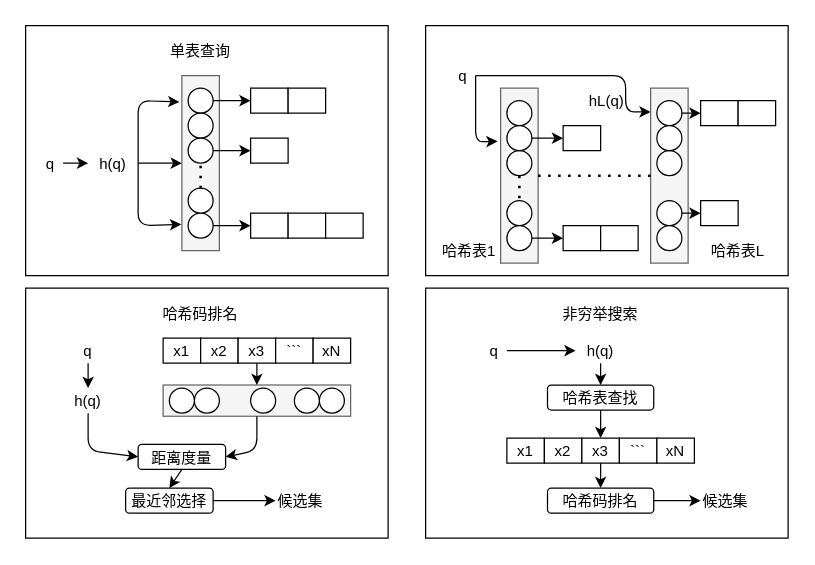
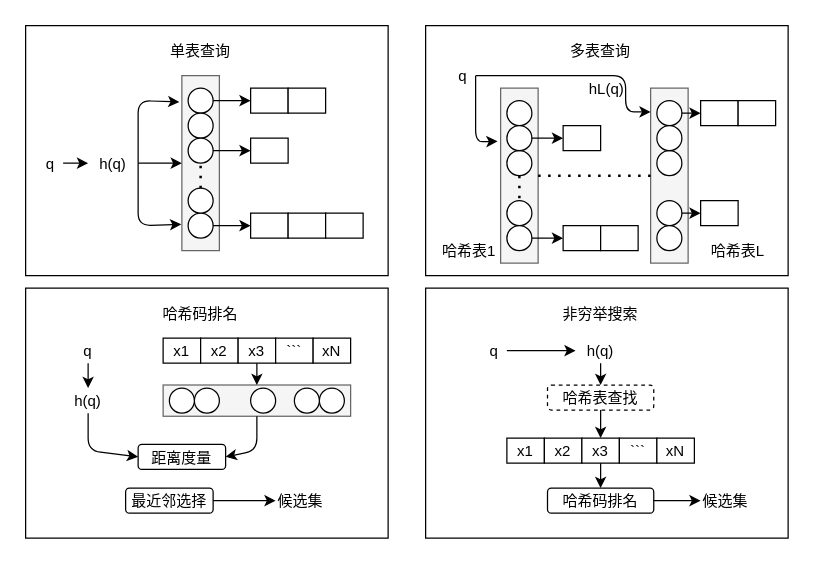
  <mxCell id="0" />
  <mxCell id="1" parent="0" />
  <mxCell id="2" value="" style="rounded=0;" parent="1" vertex="1"><mxGeometry x="20" y="20" width="290" height="200" as="geometry" /></mxCell>
  <mxCell id="3" value="" style="rounded=0;" parent="1" vertex="1"><mxGeometry x="340" y="20" width="290" height="200" as="geometry" /></mxCell>
  <mxCell id="4" value="" style="rounded=0;" parent="1" vertex="1"><mxGeometry x="20" y="230" width="290" height="200" as="geometry" /></mxCell>
  <mxCell id="5" value="" style="rounded=0;" parent="1" vertex="1"><mxGeometry x="340" y="230" width="290" height="200" as="geometry" /></mxCell>
  <mxCell id="6" value="单表查询" style="text;strokeColor=none;fillColor=none;align=center;verticalAlign=middle;rounded=0;" parent="1" vertex="1"><mxGeometry x="130" y="30" width="60" height="20" as="geometry" /></mxCell>
+ <mxCell id="7" value="多表查询" style="text;strokeColor=none;fillColor=none;align=center;verticalAlign=middle;rounded=0;" parent="1" vertex="1"><mxGeometry x="455" y="30" width="50" height="20" as="geometry" /></mxCell>
  <mxCell id="8" value="" style="rounded=0;fillColor=#f5f5f5;strokeColor=#666666;fontColor=#333333;" parent="1" vertex="1"><mxGeometry x="145" y="60" width="30" height="140" as="geometry" /></mxCell>
  <mxCell id="9" value="q" style="text;strokeColor=none;fillColor=none;align=center;verticalAlign=middle;rounded=0;" parent="1" vertex="1"><mxGeometry x="30" y="120" width="20" height="20" as="geometry" /></mxCell>
  <mxCell id="10" value="h(q)" style="text;strokeColor=none;fillColor=none;align=center;verticalAlign=middle;rounded=0;" parent="1" vertex="1"><mxGeometry x="70" y="120" width="40" height="20" as="geometry" /></mxCell>
  <mxCell id="11" value="" style="endArrow=classic;exitX=1;exitY=0.5;exitDx=0;exitDy=0;entryX=0;entryY=0.5;entryDx=0;entryDy=0;" parent="1" source="9" target="10" edge="1"><mxGeometry width="50" height="50" relative="1" as="geometry"><mxPoint x="60" y="210" as="sourcePoint" /><mxPoint x="110" y="160" as="targetPoint" /></mxGeometry></mxCell>
  <mxCell id="12" value="" style="endArrow=classic;exitX=1;exitY=0.5;exitDx=0;exitDy=0;entryX=0;entryY=0.5;entryDx=0;entryDy=0;" parent="1" source="10" target="8" edge="1"><mxGeometry width="50" height="50" relative="1" as="geometry"><mxPoint x="100" y="160" as="sourcePoint" /><mxPoint x="150" y="110" as="targetPoint" /></mxGeometry></mxCell>
  <mxCell id="13" value="" style="endArrow=classic;exitX=1;exitY=0.5;exitDx=0;exitDy=0;entryX=-0.067;entryY=0.15;entryDx=0;entryDy=0;entryPerimeter=0;" parent="1" source="10" target="8" edge="1"><mxGeometry width="50" height="50" relative="1" as="geometry"><mxPoint x="80" y="210" as="sourcePoint" /><mxPoint x="-40" y="210" as="targetPoint" /><Array as="points"><mxPoint x="110" y="80" /></Array></mxGeometry></mxCell>
  <mxCell id="14" value="" style="endArrow=classic;exitX=1;exitY=0.5;exitDx=0;exitDy=0;entryX=-0.017;entryY=0.85;entryDx=0;entryDy=0;entryPerimeter=0;" parent="1" source="10" target="8" edge="1"><mxGeometry width="50" height="50" relative="1" as="geometry"><mxPoint x="80" y="210" as="sourcePoint" /><mxPoint x="130" y="160" as="targetPoint" /><Array as="points"><mxPoint x="110" y="180" /></Array></mxGeometry></mxCell>
  <mxCell id="15" value="" style="ellipse;aspect=fixed;" parent="1" vertex="1"><mxGeometry x="150" y="70" width="20" height="20" as="geometry" /></mxCell>
  <mxCell id="16" value="" style="ellipse;aspect=fixed;" parent="1" vertex="1"><mxGeometry x="150" y="90" width="20" height="20" as="geometry" /></mxCell>
  <mxCell id="17" value="" style="ellipse;aspect=fixed;" parent="1" vertex="1"><mxGeometry x="150" y="110" width="20" height="20" as="geometry" /></mxCell>
  <mxCell id="18" value="" style="ellipse;aspect=fixed;" parent="1" vertex="1"><mxGeometry x="150" y="170" width="20" height="20" as="geometry" /></mxCell>
  <mxCell id="19" value="" style="ellipse;aspect=fixed;" parent="1" vertex="1"><mxGeometry x="150" y="150" width="20" height="20" as="geometry" /></mxCell>
  <mxCell id="20" value="" style="endArrow=none;dashed=1;dashPattern=1 3;strokeWidth=2;entryX=0.5;entryY=1;entryDx=0;entryDy=0;exitX=0.5;exitY=0;exitDx=0;exitDy=0;" parent="1" source="19" target="17" edge="1"><mxGeometry width="50" height="50" relative="1" as="geometry"><mxPoint x="290" y="230" as="sourcePoint" /><mxPoint x="340" y="180" as="targetPoint" /></mxGeometry></mxCell>
  <mxCell id="21" value="" style="endArrow=classic;entryX=0;entryY=0.5;entryDx=0;entryDy=0;" parent="1" source="15" target="22" edge="1"><mxGeometry width="50" height="50" relative="1" as="geometry"><mxPoint x="290" y="230" as="sourcePoint" /><mxPoint x="340" y="180" as="targetPoint" /></mxGeometry></mxCell>
  <mxCell id="22" value="" style="rounded=0;" parent="1" vertex="1"><mxGeometry x="200" y="70" width="30" height="20" as="geometry" /></mxCell>
  <mxCell id="23" value="" style="rounded=0;" parent="1" vertex="1"><mxGeometry x="230" y="70" width="30" height="20" as="geometry" /></mxCell>
  <mxCell id="24" value="" style="rounded=0;" parent="1" vertex="1"><mxGeometry x="200" y="170" width="30" height="20" as="geometry" /></mxCell>
  <mxCell id="25" value="" style="rounded=0;" parent="1" vertex="1"><mxGeometry x="230" y="170" width="30" height="20" as="geometry" /></mxCell>
  <mxCell id="26" value="" style="rounded=0;" parent="1" vertex="1"><mxGeometry x="260" y="170" width="30" height="20" as="geometry" /></mxCell>
  <mxCell id="27" value="" style="endArrow=classic;exitX=1;exitY=0.5;exitDx=0;exitDy=0;" parent="1" source="18" edge="1"><mxGeometry width="50" height="50" relative="1" as="geometry"><mxPoint x="290" y="230" as="sourcePoint" /><mxPoint x="200" y="180" as="targetPoint" /></mxGeometry></mxCell>
  <mxCell id="28" value="" style="rounded=0;" parent="1" vertex="1"><mxGeometry x="200" y="110" width="30" height="20" as="geometry" /></mxCell>
  <mxCell id="29" value="" style="endArrow=classic;entryX=0;entryY=0.5;entryDx=0;entryDy=0;exitX=1;exitY=0.5;exitDx=0;exitDy=0;" parent="1" source="17" target="28" edge="1"><mxGeometry width="50" height="50" relative="1" as="geometry"><mxPoint x="180" y="90" as="sourcePoint" /><mxPoint x="210" y="90" as="targetPoint" /></mxGeometry></mxCell>
  <mxCell id="30" value="哈希码排名" style="text;strokeColor=none;fillColor=none;align=center;verticalAlign=middle;rounded=0;" parent="1" vertex="1"><mxGeometry x="127.5" y="240" width="65" height="20" as="geometry" /></mxCell>
  <mxCell id="31" value="" style="rounded=0;fillColor=#f5f5f5;strokeColor=#666666;fontColor=#333333;" parent="1" vertex="1"><mxGeometry x="400" y="70" width="30" height="140" as="geometry" /></mxCell>
  <mxCell id="32" value="" style="ellipse;aspect=fixed;" parent="1" vertex="1"><mxGeometry x="405" y="80" width="20" height="20" as="geometry" /></mxCell>
  <mxCell id="33" value="" style="ellipse;aspect=fixed;" parent="1" vertex="1"><mxGeometry x="405" y="120" width="20" height="20" as="geometry" /></mxCell>
  <mxCell id="34" value="" style="ellipse;aspect=fixed;" parent="1" vertex="1"><mxGeometry x="405" y="160" width="20" height="20" as="geometry" /></mxCell>
  <mxCell id="35" value="" style="rounded=0;fillColor=#f5f5f5;strokeColor=#666666;fontColor=#333333;" parent="1" vertex="1"><mxGeometry x="520" y="70" width="30" height="140" as="geometry" /></mxCell>
  <mxCell id="36" value="" style="ellipse;aspect=fixed;" parent="1" vertex="1"><mxGeometry x="525" y="80" width="20" height="20" as="geometry" /></mxCell>
  <mxCell id="37" value="" style="ellipse;aspect=fixed;" parent="1" vertex="1"><mxGeometry x="525" y="120" width="20" height="20" as="geometry" /></mxCell>
  <mxCell id="38" value="" style="ellipse;aspect=fixed;" parent="1" vertex="1"><mxGeometry x="525" y="160" width="20" height="20" as="geometry" /></mxCell>
  <mxCell id="39" value="" style="ellipse;aspect=fixed;" parent="1" vertex="1"><mxGeometry x="405" y="100" width="20" height="20" as="geometry" /></mxCell>
  <mxCell id="40" value="" style="ellipse;aspect=fixed;" parent="1" vertex="1"><mxGeometry x="405" y="180" width="20" height="20" as="geometry" /></mxCell>
  <mxCell id="41" value="" style="ellipse;aspect=fixed;" parent="1" vertex="1"><mxGeometry x="525" y="100" width="20" height="20" as="geometry" /></mxCell>
  <mxCell id="42" value="" style="ellipse;aspect=fixed;" parent="1" vertex="1"><mxGeometry x="525" y="180" width="20" height="20" as="geometry" /></mxCell>
  <mxCell id="43" value="q" style="text;strokeColor=none;fillColor=none;align=center;verticalAlign=middle;rounded=0;" parent="1" vertex="1"><mxGeometry x="360" y="50" width="20" height="20" as="geometry" /></mxCell>
  <mxCell id="44" value="" style="endArrow=classic;exitX=1;exitY=0.5;exitDx=0;exitDy=0;entryX=0;entryY=0.136;entryDx=0;entryDy=0;entryPerimeter=0;" parent="1" source="43" target="35" edge="1"><mxGeometry width="50" height="50" relative="1" as="geometry"><mxPoint x="460" y="-20" as="sourcePoint" /><mxPoint x="510" y="-70" as="targetPoint" /><Array as="points"><mxPoint x="500" y="60" /><mxPoint x="500" y="89" /></Array></mxGeometry></mxCell>
  <mxCell id="45" value="" style="endArrow=classic;exitX=1;exitY=0.5;exitDx=0;exitDy=0;entryX=-0.083;entryY=0.304;entryDx=0;entryDy=0;entryPerimeter=0;" parent="1" source="43" target="31" edge="1"><mxGeometry width="50" height="50" relative="1" as="geometry"><mxPoint x="170" y="-30" as="sourcePoint" /><mxPoint x="220" y="-80" as="targetPoint" /><Array as="points"><mxPoint x="380" y="113" /></Array></mxGeometry></mxCell>
  <mxCell id="46" value="" style="endArrow=none;dashed=1;dashPattern=1 3;strokeWidth=2;entryX=0.5;entryY=0;entryDx=0;entryDy=0;exitX=0.5;exitY=1;exitDx=0;exitDy=0;" parent="1" source="33" target="34" edge="1"><mxGeometry width="50" height="50" relative="1" as="geometry"><mxPoint x="460" y="-40" as="sourcePoint" /><mxPoint x="510" y="-90" as="targetPoint" /></mxGeometry></mxCell>
  <mxCell id="47" value="" style="endArrow=none;dashed=1;dashPattern=1 3;strokeWidth=2;exitX=1;exitY=0.5;exitDx=0;exitDy=0;entryX=0;entryY=0.5;entryDx=0;entryDy=0;" parent="1" source="31" target="35" edge="1"><mxGeometry width="50" height="50" relative="1" as="geometry"><mxPoint x="450" y="170" as="sourcePoint" /><mxPoint x="500" y="120" as="targetPoint" /></mxGeometry></mxCell>
  <mxCell id="48" value="" style="rounded=0;" parent="1" vertex="1"><mxGeometry x="450" y="100" width="30" height="20" as="geometry" /></mxCell>
  <mxCell id="49" value="" style="endArrow=classic;exitX=1;exitY=0.5;exitDx=0;exitDy=0;entryX=0;entryY=0.5;entryDx=0;entryDy=0;" parent="1" source="39" target="48" edge="1"><mxGeometry width="50" height="50" relative="1" as="geometry"><mxPoint x="480" y="-40" as="sourcePoint" /><mxPoint x="530" y="-90" as="targetPoint" /></mxGeometry></mxCell>
  <mxCell id="50" value="" style="rounded=0;" parent="1" vertex="1"><mxGeometry x="450" y="180" width="30" height="20" as="geometry" /></mxCell>
  <mxCell id="51" value="" style="endArrow=classic;exitX=1;exitY=0.5;exitDx=0;exitDy=0;entryX=0;entryY=0.5;entryDx=0;entryDy=0;" parent="1" source="40" target="50" edge="1"><mxGeometry width="50" height="50" relative="1" as="geometry"><mxPoint x="440" y="280" as="sourcePoint" /><mxPoint x="490" y="230" as="targetPoint" /></mxGeometry></mxCell>
  <mxCell id="52" value="" style="rounded=0;" parent="1" vertex="1"><mxGeometry x="480" y="180" width="30" height="20" as="geometry" /></mxCell>
  <mxCell id="53" value="" style="rounded=0;" parent="1" vertex="1"><mxGeometry x="560" y="80" width="30" height="20" as="geometry" /></mxCell>
  <mxCell id="54" value="" style="rounded=0;" parent="1" vertex="1"><mxGeometry x="590" y="80" width="30" height="20" as="geometry" /></mxCell>
  <mxCell id="55" value="" style="endArrow=classic;exitX=1;exitY=0.5;exitDx=0;exitDy=0;entryX=0;entryY=0.5;entryDx=0;entryDy=0;" parent="1" source="36" target="53" edge="1"><mxGeometry width="50" height="50" relative="1" as="geometry"><mxPoint x="630" y="-10" as="sourcePoint" /><mxPoint x="680" y="-60" as="targetPoint" /></mxGeometry></mxCell>
  <mxCell id="56" value="" style="rounded=0;" parent="1" vertex="1"><mxGeometry x="560" y="160" width="30" height="20" as="geometry" /></mxCell>
  <mxCell id="57" value="" style="endArrow=classic;exitX=1;exitY=0.5;exitDx=0;exitDy=0;entryX=0;entryY=0.5;entryDx=0;entryDy=0;" parent="1" source="38" target="56" edge="1"><mxGeometry width="50" height="50" relative="1" as="geometry"><mxPoint x="580" y="-10" as="sourcePoint" /><mxPoint x="630" y="-60" as="targetPoint" /></mxGeometry></mxCell>
  <mxCell id="58" value="哈希表1" style="text;strokeColor=none;fillColor=none;align=center;verticalAlign=middle;rounded=0;" parent="1" vertex="1"><mxGeometry x="350" y="190" width="50" height="20" as="geometry" /></mxCell>
- <mxCell id="59" value="hL(q)" style="text;strokeColor=none;fillColor=none;align=center;verticalAlign=middle;rounded=0;" parent="1" vertex="1"><mxGeometry x="465" y="70" width="40" height="20" as="geometry" /></mxCell>
+ <mxCell id="59" value="hL(q)" style="text;strokeColor=none;fillColor=none;align=center;verticalAlign=middle;rounded=0;" parent="1" vertex="1"><mxGeometry x="465" y="60" width="40" height="20" as="geometry" /></mxCell>
  <mxCell id="60" value="哈希表L" style="text;strokeColor=none;fillColor=none;align=center;verticalAlign=middle;rounded=0;" parent="1" vertex="1"><mxGeometry x="565" y="190" width="50" height="20" as="geometry" /></mxCell>
  <mxCell id="61" value="q" style="text;strokeColor=none;fillColor=none;align=center;verticalAlign=middle;rounded=0;" parent="1" vertex="1"><mxGeometry x="50" y="270" width="40" height="20" as="geometry" /></mxCell>
  <mxCell id="62" value="h(q)" style="text;strokeColor=none;fillColor=none;align=center;verticalAlign=middle;rounded=0;" parent="1" vertex="1"><mxGeometry x="50" y="310" width="40" height="20" as="geometry" /></mxCell>
  <mxCell id="63" value="" style="endArrow=classic;exitX=0.5;exitY=1;exitDx=0;exitDy=0;entryX=0.5;entryY=0;entryDx=0;entryDy=0;" parent="1" source="61" target="62" edge="1"><mxGeometry width="50" height="50" relative="1" as="geometry"><mxPoint x="-50" y="320" as="sourcePoint" /><mxPoint x="0" y="270" as="targetPoint" /></mxGeometry></mxCell>
  <mxCell id="64" value="距离度量" style="rounded=1;" parent="1" vertex="1"><mxGeometry x="110" y="355" width="70" height="20" as="geometry" /></mxCell>
  <mxCell id="65" value="" style="endArrow=classic;exitX=0.5;exitY=1;exitDx=0;exitDy=0;entryX=0;entryY=0.5;entryDx=0;entryDy=0;" parent="1" source="62" target="64" edge="1"><mxGeometry width="50" height="50" relative="1" as="geometry"><mxPoint x="-70" y="350" as="sourcePoint" /><mxPoint x="-20" y="300" as="targetPoint" /><Array as="points"><mxPoint x="70" y="360" /></Array></mxGeometry></mxCell>
  <mxCell id="66" value="x1" style="rounded=0;" parent="1" vertex="1"><mxGeometry x="130" y="270" width="30" height="20" as="geometry" /></mxCell>
  <mxCell id="67" value="x2" style="rounded=0;" parent="1" vertex="1"><mxGeometry x="160" y="270" width="30" height="20" as="geometry" /></mxCell>
  <mxCell id="68" value="x3" style="rounded=0;" parent="1" vertex="1"><mxGeometry x="190" y="270" width="30" height="20" as="geometry" /></mxCell>
  <mxCell id="69" value="```" style="rounded=0;" parent="1" vertex="1"><mxGeometry x="220" y="270" width="30" height="20" as="geometry" /></mxCell>
  <mxCell id="70" value="xN" style="rounded=0;" parent="1" vertex="1"><mxGeometry x="250" y="270" width="30" height="20" as="geometry" /></mxCell>
  <mxCell id="71" value="" style="rounded=0;fillColor=#f5f5f5;strokeColor=#666666;fontColor=#333333;" parent="1" vertex="1"><mxGeometry x="130" y="307.5" width="150" height="25" as="geometry" /></mxCell>
  <mxCell id="72" value="" style="ellipse;aspect=fixed;" parent="1" vertex="1"><mxGeometry x="155" y="310" width="20" height="20" as="geometry" /></mxCell>
  <mxCell id="73" value="" style="ellipse;aspect=fixed;" parent="1" vertex="1"><mxGeometry x="255" y="310" width="20" height="20" as="geometry" /></mxCell>
  <mxCell id="74" value="" style="ellipse;aspect=fixed;" parent="1" vertex="1"><mxGeometry x="235" y="310" width="20" height="20" as="geometry" /></mxCell>
  <mxCell id="75" value="" style="ellipse;aspect=fixed;" parent="1" vertex="1"><mxGeometry x="135" y="310" width="20" height="20" as="geometry" /></mxCell>
  <mxCell id="76" value="" style="ellipse;aspect=fixed;" parent="1" vertex="1"><mxGeometry x="200" y="310" width="20" height="20" as="geometry" /></mxCell>
  <mxCell id="77" value="" style="endArrow=classic;exitX=0.5;exitY=1;exitDx=0;exitDy=0;entryX=0.5;entryY=0;entryDx=0;entryDy=0;" parent="1" source="68" target="71" edge="1"><mxGeometry width="50" height="50" relative="1" as="geometry"><mxPoint x="290" y="310" as="sourcePoint" /><mxPoint x="340" y="260" as="targetPoint" /></mxGeometry></mxCell>
  <mxCell id="78" value="" style="endArrow=classic;exitX=0.5;exitY=1;exitDx=0;exitDy=0;entryX=1;entryY=0.5;entryDx=0;entryDy=0;" parent="1" source="71" target="64" edge="1"><mxGeometry width="50" height="50" relative="1" as="geometry"><mxPoint x="210" y="540" as="sourcePoint" /><mxPoint x="260" y="490" as="targetPoint" /><Array as="points"><mxPoint x="205" y="360" /></Array></mxGeometry></mxCell>
  <mxCell id="79" value="最近邻选择" style="rounded=1;" parent="1" vertex="1"><mxGeometry x="100" y="390" width="70" height="20" as="geometry" /></mxCell>
- <mxCell id="80" value="" style="endArrow=classic;exitX=0.5;exitY=1;exitDx=0;exitDy=0;entryX=0.5;entryY=0;entryDx=0;entryDy=0;" parent="1" source="64" target="79" edge="1"><mxGeometry width="50" height="50" relative="1" as="geometry"><mxPoint x="290" y="300" as="sourcePoint" /><mxPoint x="340" y="250" as="targetPoint" /></mxGeometry></mxCell>
  <mxCell id="81" value="候选集" style="text;strokeColor=none;fillColor=none;align=center;verticalAlign=middle;rounded=0;" parent="1" vertex="1"><mxGeometry x="220" y="390" width="40" height="20" as="geometry" /></mxCell>
  <mxCell id="82" value="" style="endArrow=classic;exitX=1;exitY=0.5;exitDx=0;exitDy=0;entryX=0;entryY=0.5;entryDx=0;entryDy=0;" parent="1" source="79" target="81" edge="1"><mxGeometry width="50" height="50" relative="1" as="geometry"><mxPoint x="140" y="530" as="sourcePoint" /><mxPoint x="190" y="480" as="targetPoint" /></mxGeometry></mxCell>
  <mxCell id="83" value="非穷举搜索" style="text;strokeColor=none;fillColor=none;align=center;verticalAlign=middle;rounded=0;" parent="1" vertex="1"><mxGeometry x="442.5" y="240" width="75" height="20" as="geometry" /></mxCell>
  <mxCell id="84" value="q" style="text;strokeColor=none;fillColor=none;align=center;verticalAlign=middle;rounded=0;" parent="1" vertex="1"><mxGeometry x="385" y="270" width="20" height="20" as="geometry" /></mxCell>
  <mxCell id="85" value="h(q)" style="text;strokeColor=none;fillColor=none;align=center;verticalAlign=middle;rounded=0;" parent="1" vertex="1"><mxGeometry x="460" y="270" width="40" height="20" as="geometry" /></mxCell>
  <mxCell id="86" value="" style="endArrow=classic;exitX=1;exitY=0.5;exitDx=0;exitDy=0;entryX=0;entryY=0.5;entryDx=0;entryDy=0;" parent="1" source="84" target="85" edge="1"><mxGeometry width="50" height="50" relative="1" as="geometry"><mxPoint x="490" y="380" as="sourcePoint" /><mxPoint x="540" y="330" as="targetPoint" /></mxGeometry></mxCell>
- <mxCell id="87" value="哈希表查找" style="rounded=1;" parent="1" vertex="1"><mxGeometry x="437.5" y="307.5" width="85" height="20" as="geometry" /></mxCell>
+ <mxCell id="87" value="哈希表查找" style="rounded=1;dashed=1;" parent="1" vertex="1"><mxGeometry x="437.5" y="307.5" width="85" height="20" as="geometry" /></mxCell>
  <mxCell id="88" value="哈希码排名" style="rounded=1;" parent="1" vertex="1"><mxGeometry x="437.5" y="390" width="85" height="20" as="geometry" /></mxCell>
  <mxCell id="89" value="x1" style="rounded=0;" parent="1" vertex="1"><mxGeometry x="405" y="350" width="30" height="20" as="geometry" /></mxCell>
  <mxCell id="90" value="x2" style="rounded=0;" parent="1" vertex="1"><mxGeometry x="435" y="350" width="30" height="20" as="geometry" /></mxCell>
  <mxCell id="91" value="x3" style="rounded=0;" parent="1" vertex="1"><mxGeometry x="465" y="350" width="30" height="20" as="geometry" /></mxCell>
  <mxCell id="92" value="```" style="rounded=0;" parent="1" vertex="1"><mxGeometry x="495" y="350" width="30" height="20" as="geometry" /></mxCell>
  <mxCell id="93" value="xN" style="rounded=0;" parent="1" vertex="1"><mxGeometry x="525" y="350" width="30" height="20" as="geometry" /></mxCell>
  <mxCell id="94" value="" style="endArrow=classic;exitX=0.5;exitY=1;exitDx=0;exitDy=0;entryX=0.5;entryY=0;entryDx=0;entryDy=0;" parent="1" source="85" target="87" edge="1"><mxGeometry width="50" height="50" relative="1" as="geometry"><mxPoint x="540" y="520" as="sourcePoint" /><mxPoint x="590" y="470" as="targetPoint" /></mxGeometry></mxCell>
  <mxCell id="95" value="" style="endArrow=classic;exitX=0.5;exitY=1;exitDx=0;exitDy=0;entryX=0.5;entryY=0;entryDx=0;entryDy=0;" parent="1" source="87" target="91" edge="1"><mxGeometry width="50" height="50" relative="1" as="geometry"><mxPoint x="490" y="300" as="sourcePoint" /><mxPoint x="490" y="317.5" as="targetPoint" /></mxGeometry></mxCell>
  <mxCell id="96" value="" style="endArrow=classic;exitX=0.5;exitY=1;exitDx=0;exitDy=0;entryX=0.5;entryY=0;entryDx=0;entryDy=0;" parent="1" source="91" target="88" edge="1"><mxGeometry width="50" height="50" relative="1" as="geometry"><mxPoint x="490" y="337.5" as="sourcePoint" /><mxPoint x="490" y="360" as="targetPoint" /></mxGeometry></mxCell>
  <mxCell id="97" value="候选集" style="text;strokeColor=none;fillColor=none;align=center;verticalAlign=middle;rounded=0;" parent="1" vertex="1"><mxGeometry x="560" y="390" width="40" height="20" as="geometry" /></mxCell>
  <mxCell id="98" value="" style="endArrow=classic;exitX=1;exitY=0.5;exitDx=0;exitDy=0;entryX=0;entryY=0.5;entryDx=0;entryDy=0;" parent="1" source="88" target="97" edge="1"><mxGeometry width="50" height="50" relative="1" as="geometry"><mxPoint x="460" y="520" as="sourcePoint" /><mxPoint x="510" y="470" as="targetPoint" /></mxGeometry></mxCell>
